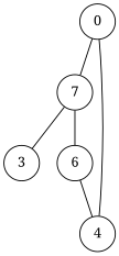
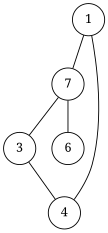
  graph {
    fontname="Noto Serif"
    fontsize=12
    node [fontname="Noto Serif" shape=circle]
    edge [fontname="Noto Serif"]
    n1 [label=7]
-   1 [label=0]
+   1
    4
    3
    6
    n1 -- 3
    n1 -- 6
    1 -- n1
    1 -- 4
-   6 -- 4
+   3 -- 4
  }
